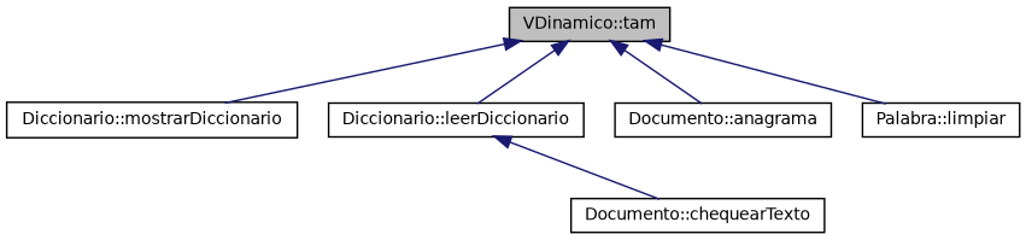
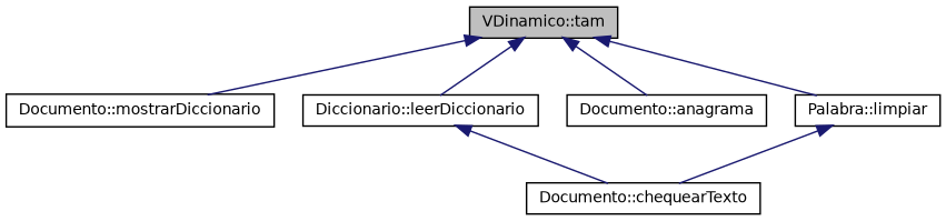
  digraph {
    fontname="DejaVu Sans"
    rankdir=TB
    node [color=black fillcolor=white fontname="DejaVu Sans" fontsize=10 shape=record style=filled]
    edge [color=midnightblue dir=back fontname="DejaVu Sans" fontsize=10 labelfontname=Helvetica labelfontsize=10 style=solid]
    n1 [fillcolor=grey75 fontcolor=black height=0.2 label="VDinamico::tam" width=0.4]
-   n2 [height=0.2 label="Diccionario::mostrarDiccionario" width=0.4]
+   n2 [height=0.2 label="Documento::mostrarDiccionario" width=0.4]
    n3 [height=0.2 label="Diccionario::leerDiccionario" width=0.4]
    n4 [height=0.2 label="Documento::anagrama" width=0.4]
    n5 [height=0.2 label="Palabra::limpiar" width=0.4]
    n6 [height=0.2 label="Documento::chequearTexto" width=0.4]
    n1 -> n2
    n1 -> n3
    n1 -> n4
    n1 -> n5
    n3 -> n6
+   n5 -> n6
  }
